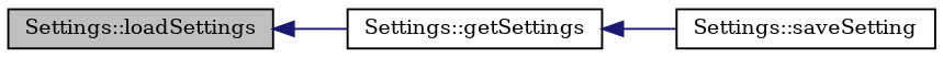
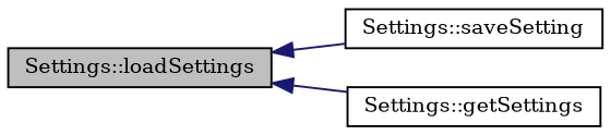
  digraph {
    fontname="DejaVu Serif"
    rankdir=LR
    node [color=black fillcolor=white fontname="DejaVu Serif" fontsize=10 shape=record style=filled]
    edge [color=midnightblue dir=back fontname="DejaVu Serif" fontsize=10 labelfontname=Helvetica labelfontsize=10 style=solid]
    n1 [fillcolor=grey75 fontcolor=black height=0.2 label="Settings::loadSettings" width=0.4]
    n2 [height=0.2 label="Settings::saveSetting" width=0.4]
    n3 [height=0.2 label="Settings::getSettings" width=0.4]
-   n3 -> n2
+   n1 -> n2
    n1 -> n3
  }
